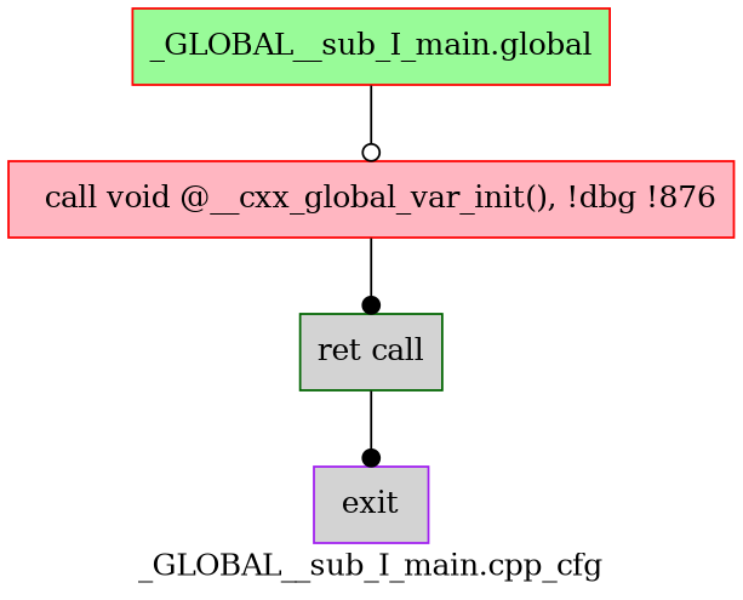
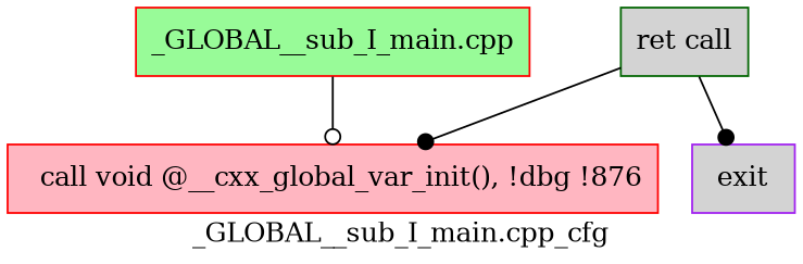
  digraph {
    label="_GLOBAL__sub_I_main.cpp_cfg"
    node [color=red fillcolor=lightgrey shape=rectangle style=filled]
    edge [arrowhead=dot color=black]
-   n1 [fillcolor=palegreen label="_GLOBAL__sub_I_main.global"]
+   n1 [fillcolor=palegreen label="_GLOBAL__sub_I_main.cpp"]
    n2 [fillcolor=lightpink label="  call void @__cxx_global_var_init(), !dbg !876"]
    n3 [color=darkgreen label="ret call"]
    n4 [color=purple label=exit]
    n1 -> n2 [arrowhead=odot]
-   n2 -> n3
+   n3 -> n2
    n3 -> n4
  }
